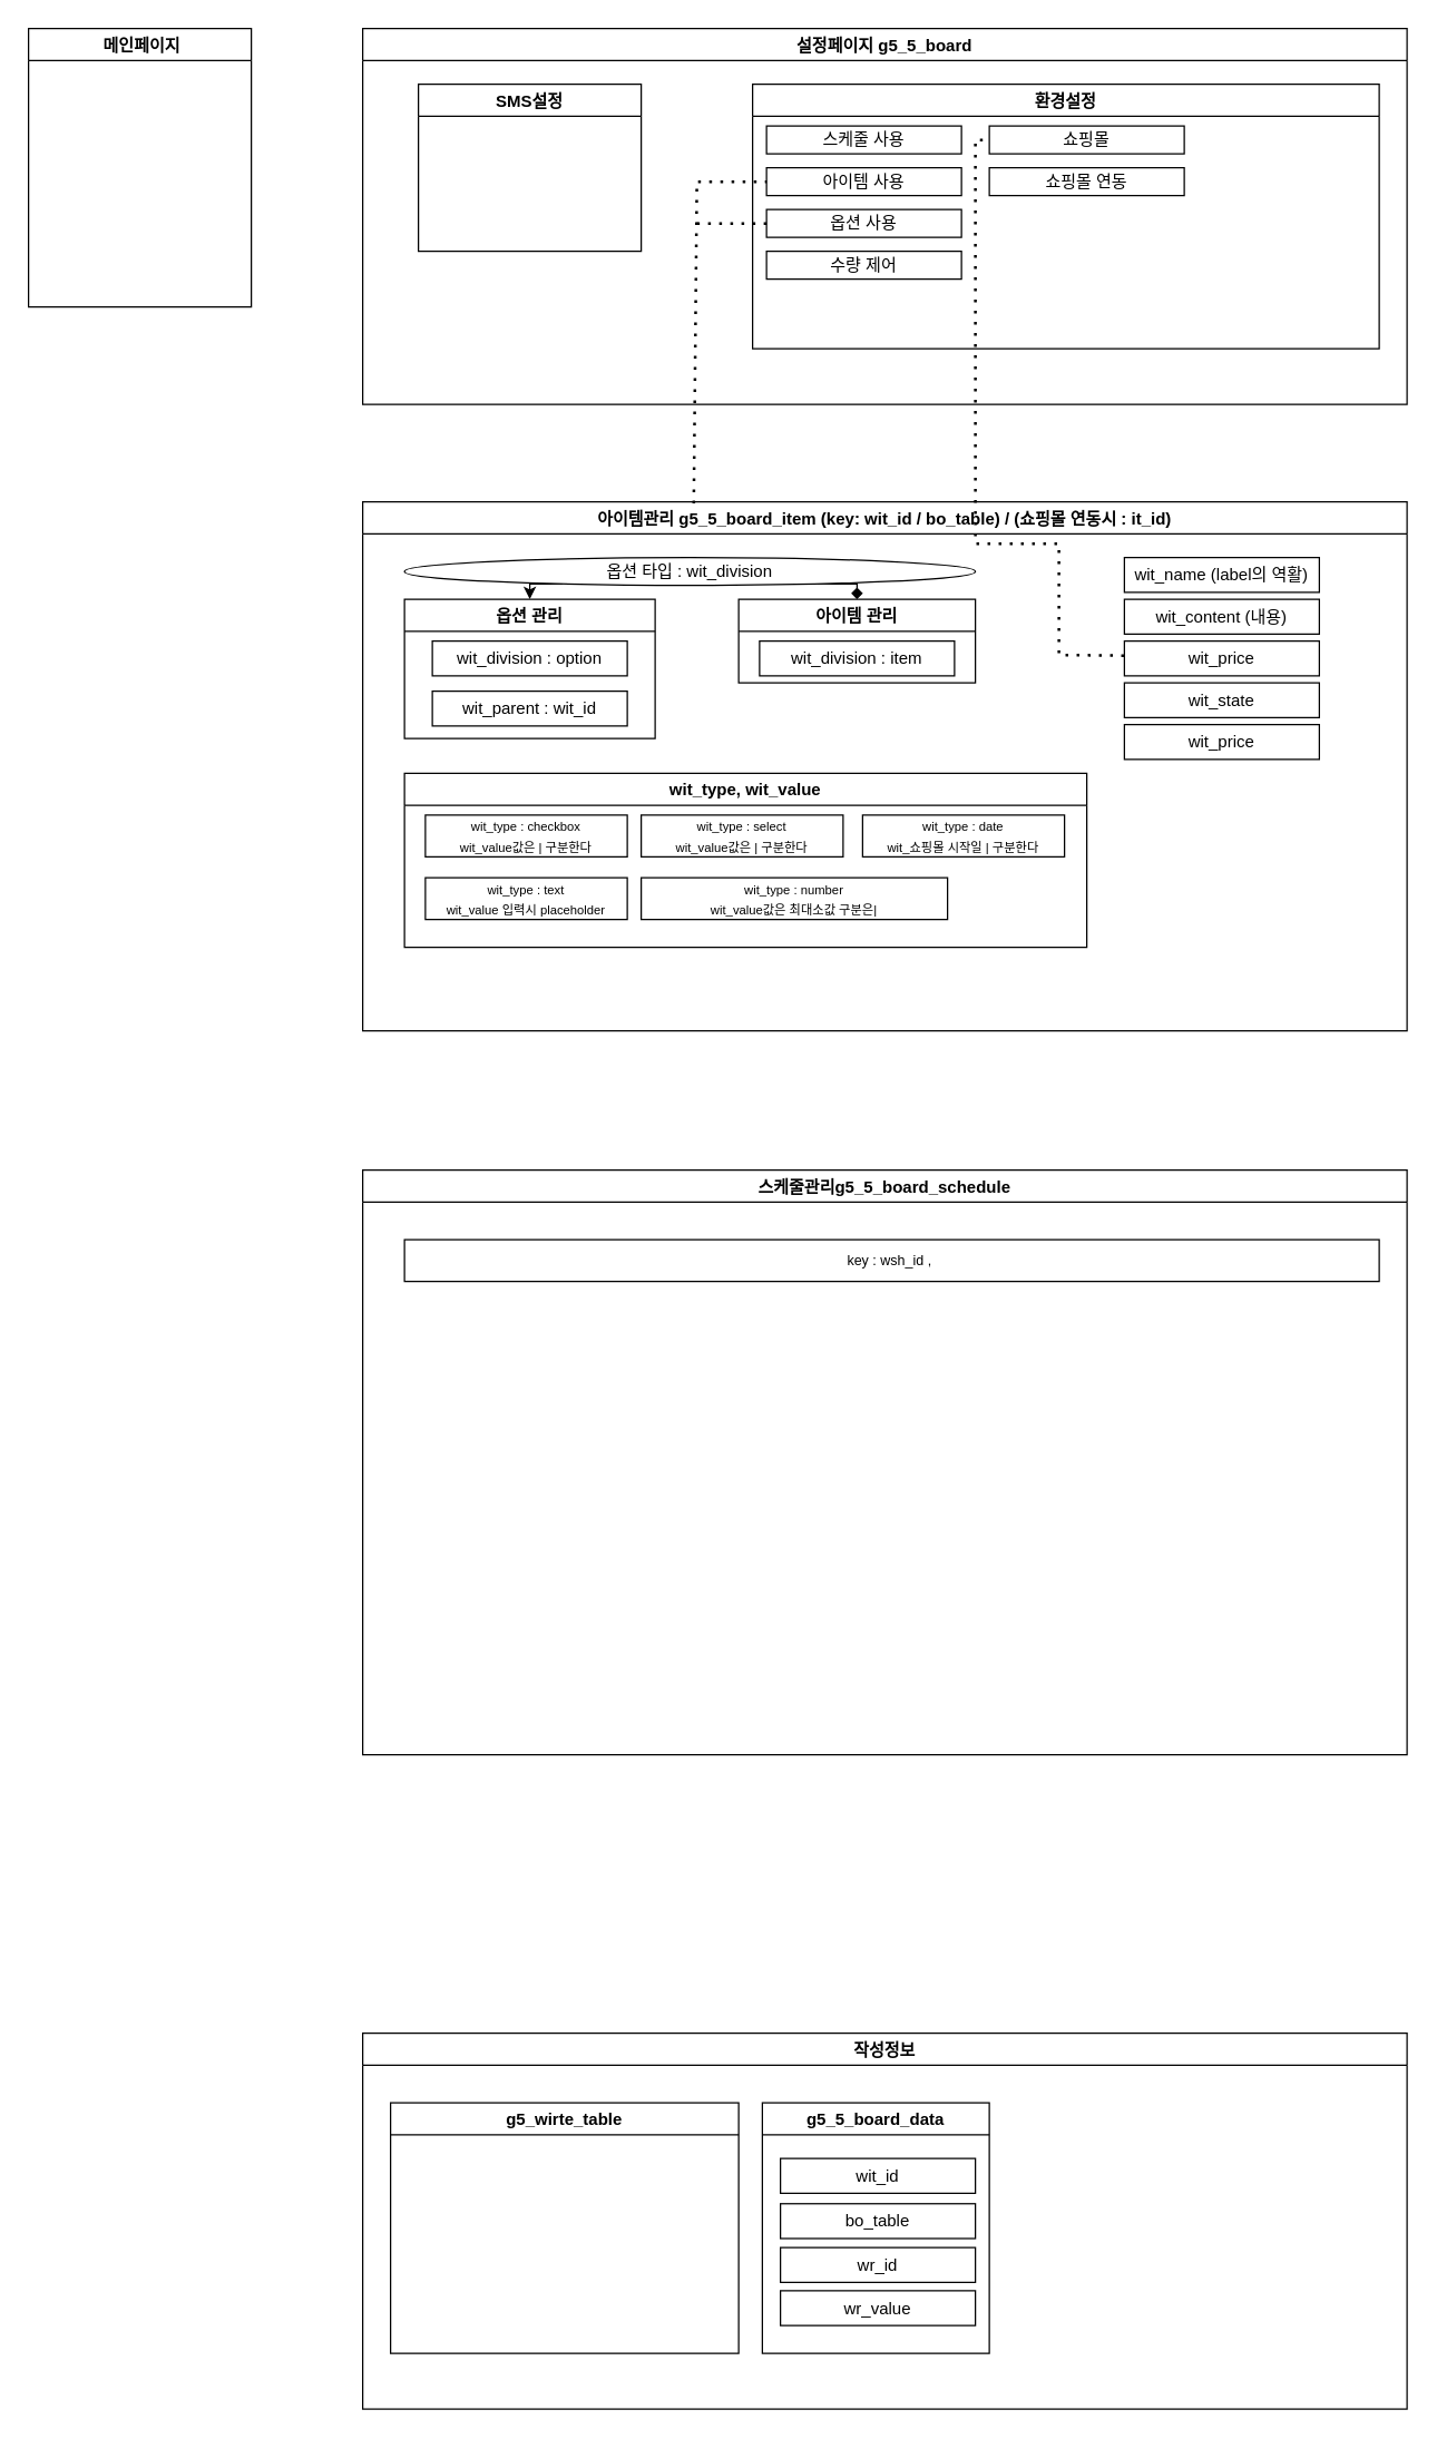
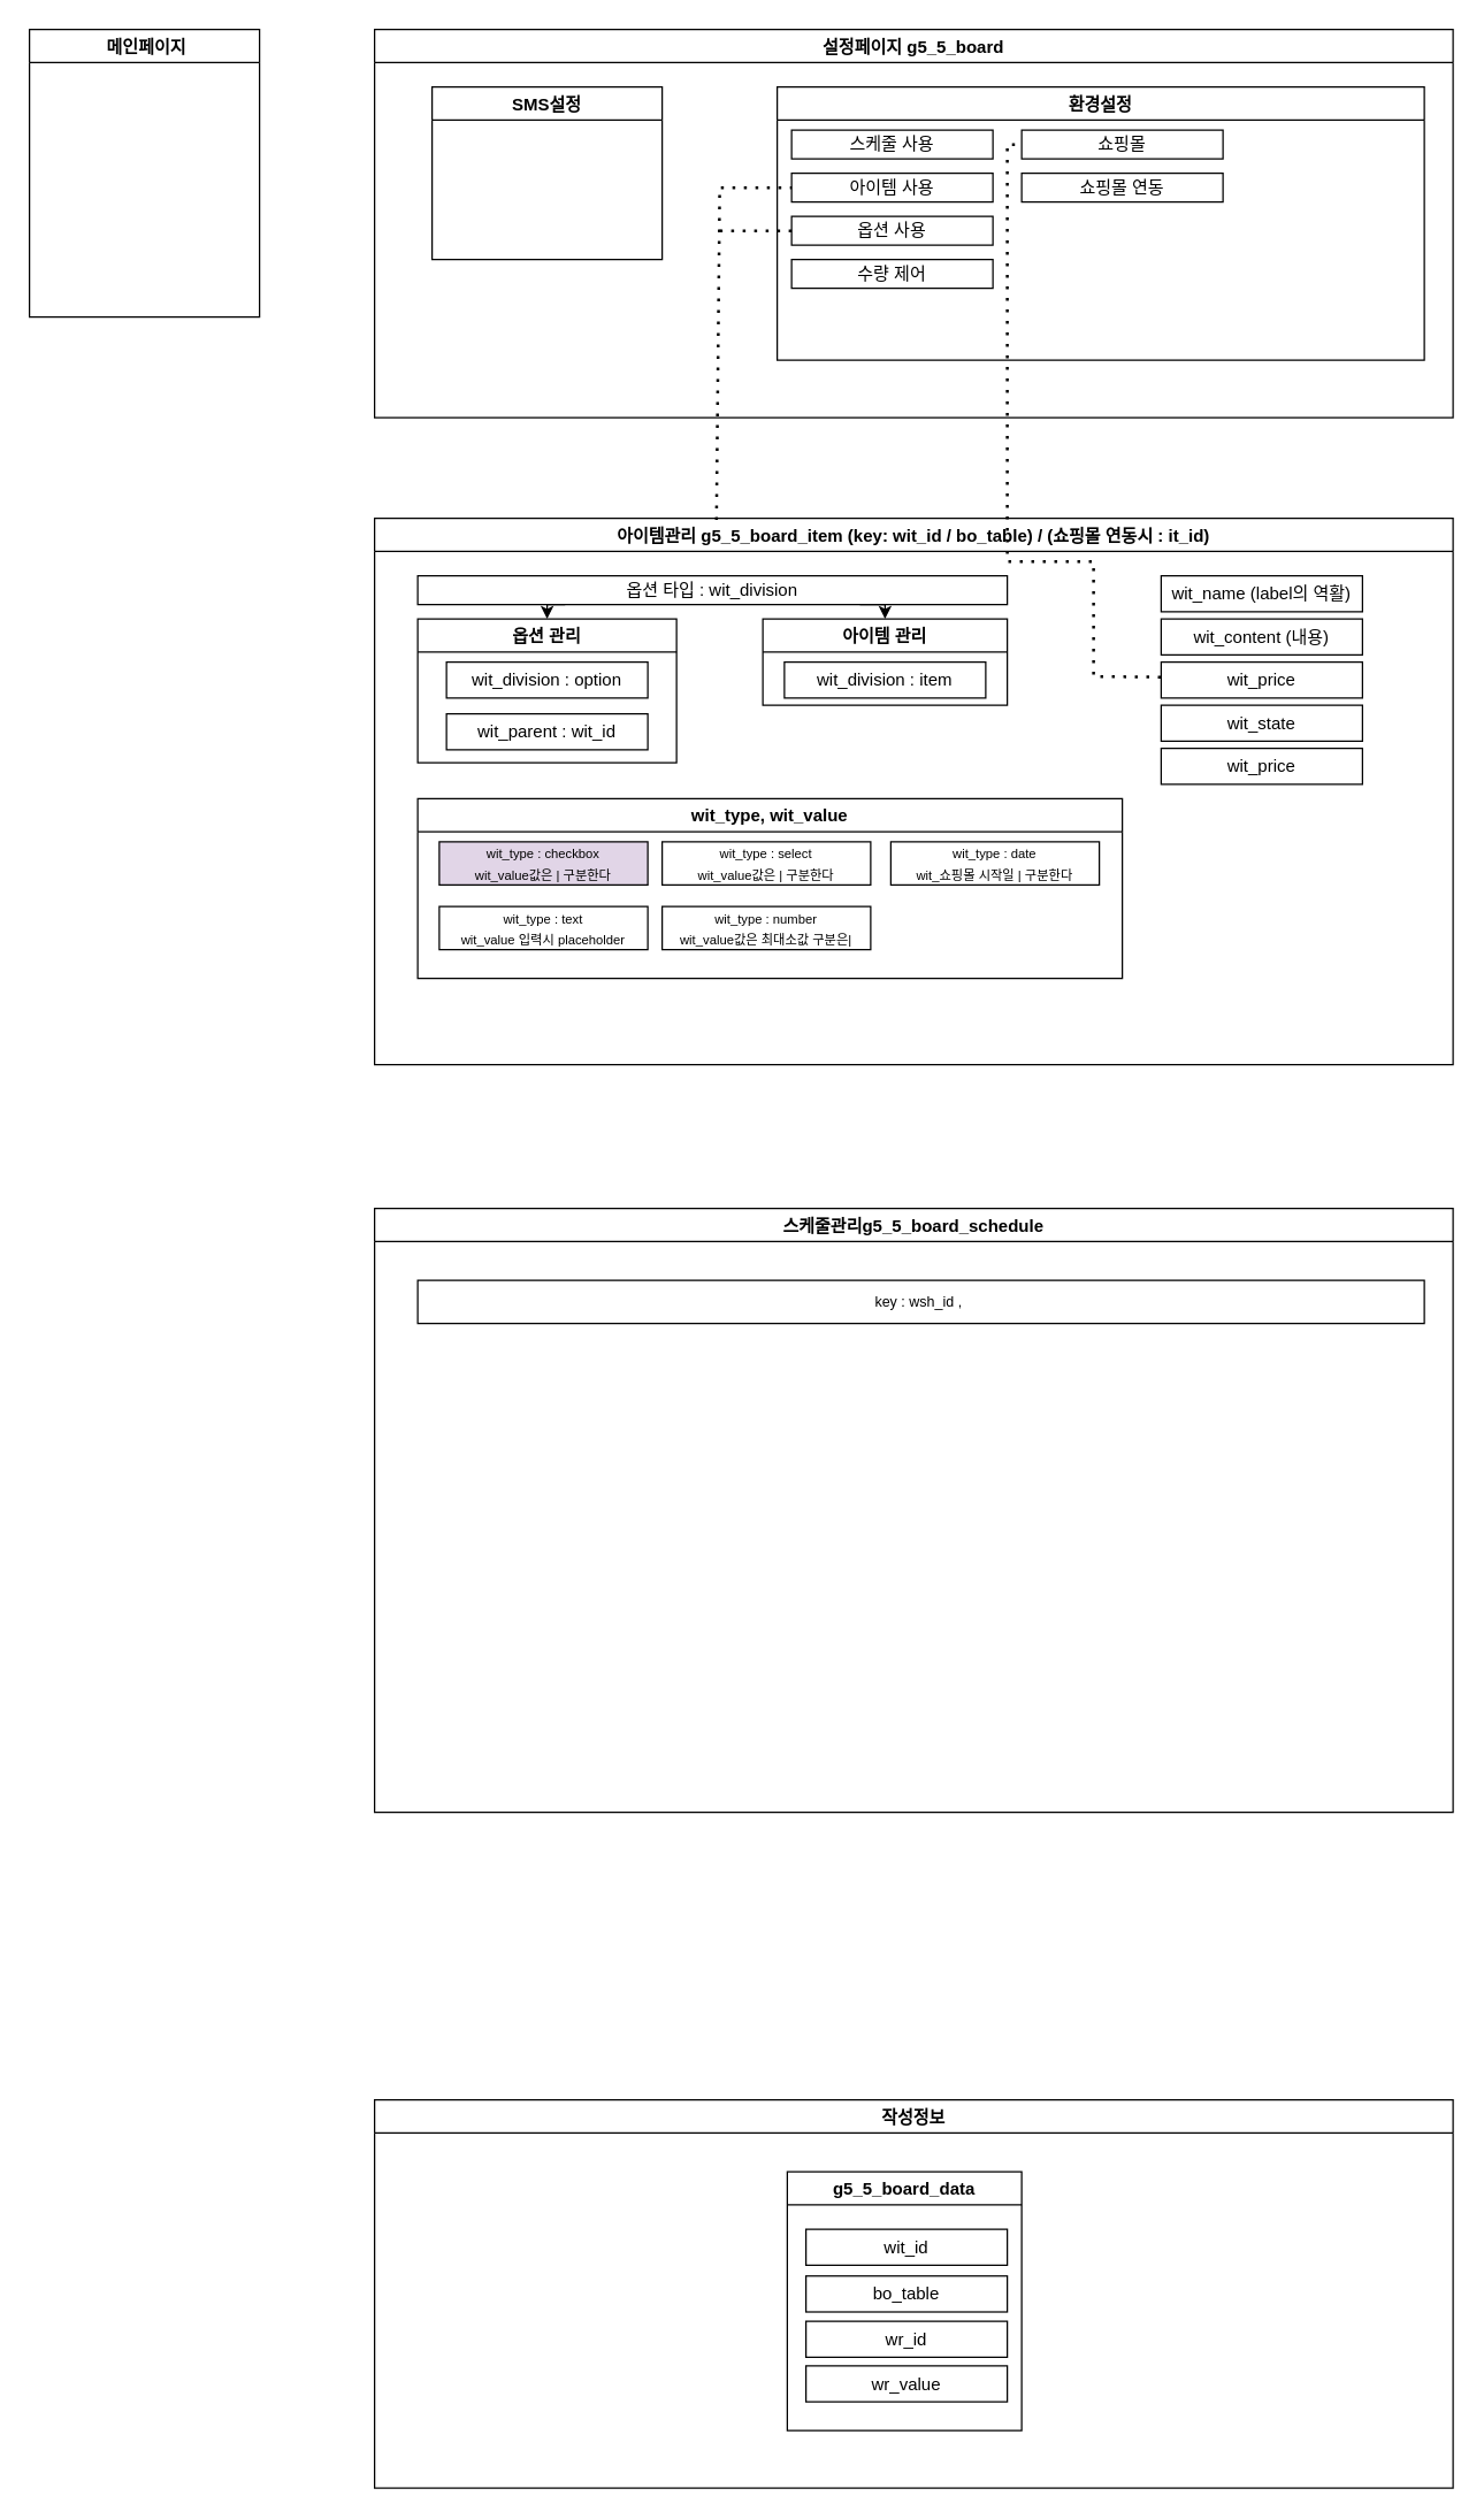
  <mxCell id="0" />
  <mxCell id="1" parent="0" />
  <mxCell id="2" value=" 메인페이지" style="swimlane;" parent="1" vertex="1"><mxGeometry x="20" y="20" width="160" height="200" as="geometry" /></mxCell>
  <mxCell id="3" value="설정페이지 g5_5_board" style="swimlane;" parent="1" vertex="1"><mxGeometry x="260" y="20" width="750" height="270" as="geometry" /></mxCell>
  <mxCell id="4" value="SMS설정" style="swimlane;" parent="3" vertex="1"><mxGeometry x="40" y="40" width="160" height="120" as="geometry" /></mxCell>
  <mxCell id="5" value="환경설정" style="swimlane;" parent="3" vertex="1"><mxGeometry x="280" y="40" width="450" height="190" as="geometry" /></mxCell>
  <mxCell id="6" value="스케줄 사용" style="rounded=0;whiteSpace=wrap;html=1;" parent="5" vertex="1"><mxGeometry x="10" y="30" width="140" height="20" as="geometry" /></mxCell>
  <mxCell id="7" value="아이템 사용" style="rounded=0;whiteSpace=wrap;html=1;" parent="5" vertex="1"><mxGeometry x="10" y="60" width="140" height="20" as="geometry" /></mxCell>
  <mxCell id="8" value="옵션 사용" style="rounded=0;whiteSpace=wrap;html=1;" parent="5" vertex="1"><mxGeometry x="10" y="90" width="140" height="20" as="geometry" /></mxCell>
  <mxCell id="9" value="수량 제어" style="rounded=0;whiteSpace=wrap;html=1;" parent="5" vertex="1"><mxGeometry x="10" y="120" width="140" height="20" as="geometry" /></mxCell>
  <mxCell id="10" value="쇼핑몰" style="rounded=0;whiteSpace=wrap;html=1;" vertex="1" parent="5"><mxGeometry x="170" y="30" width="140" height="20" as="geometry" /></mxCell>
  <mxCell id="11" value="쇼핑몰 연동" style="rounded=0;whiteSpace=wrap;html=1;" vertex="1" parent="5"><mxGeometry x="170" y="60" width="140" height="20" as="geometry" /></mxCell>
  <mxCell id="12" value="" style="endArrow=none;dashed=1;html=1;dashPattern=1 3;strokeWidth=2;rounded=0;entryX=0;entryY=0.5;entryDx=0;entryDy=0;" parent="3" target="8" edge="1"><mxGeometry width="50" height="50" relative="1" as="geometry"><mxPoint x="240" y="140" as="sourcePoint" /><mxPoint x="290" y="160" as="targetPoint" /></mxGeometry></mxCell>
  <mxCell id="13" value="아이템관리 g5_5_board_item (key: wit_id / bo_table) / (쇼핑몰 연동시 : it_id)" style="swimlane;startSize=23;" parent="1" vertex="1"><mxGeometry x="260" y="360" width="750" height="380" as="geometry" /></mxCell>
  <mxCell id="14" value="옵션 관리" style="swimlane;" parent="13" vertex="1"><mxGeometry x="30" y="70" width="180" height="100" as="geometry" /></mxCell>
  <mxCell id="15" value="wit_division&amp;nbsp;: option" style="rounded=0;whiteSpace=wrap;html=1;" vertex="1" parent="14"><mxGeometry x="20" y="30" width="140" height="25" as="geometry" /></mxCell>
  <mxCell id="16" value="wit_parent : wit_id" style="rounded=0;whiteSpace=wrap;html=1;" vertex="1" parent="14"><mxGeometry x="20" y="66" width="140" height="25" as="geometry" /></mxCell>
  <mxCell id="17" value="아이템 관리" style="swimlane;startSize=23;" parent="13" vertex="1"><mxGeometry x="270" y="70" width="170" height="60" as="geometry" /></mxCell>
  <mxCell id="18" value="wit_division&amp;nbsp;: item" style="rounded=0;whiteSpace=wrap;html=1;" vertex="1" parent="17"><mxGeometry x="15" y="30" width="140" height="25" as="geometry" /></mxCell>
  <mxCell id="19" style="edgeStyle=orthogonalEdgeStyle;rounded=0;orthogonalLoop=1;jettySize=auto;html=1;exitX=0.25;exitY=1;exitDx=0;exitDy=0;entryX=0.5;entryY=0;entryDx=0;entryDy=0;" edge="1" parent="13" source="21" target="14"><mxGeometry relative="1" as="geometry" /></mxCell>
- <mxCell id="20" style="edgeStyle=orthogonalEdgeStyle;rounded=0;orthogonalLoop=1;jettySize=auto;html=1;exitX=0.75;exitY=1;exitDx=0;exitDy=0;entryX=0.5;entryY=0;entryDx=0;entryDy=0;endArrow=diamond;" edge="1" parent="13" source="21" target="17"><mxGeometry relative="1" as="geometry" /></mxCell>
- <mxCell id="21" value="옵션 타입 : wit_division" style="ellipse;whiteSpace=wrap;html=1;" vertex="1" parent="13"><mxGeometry x="30" y="40" width="410" height="20" as="geometry" /></mxCell>
+ <mxCell id="20" style="edgeStyle=orthogonalEdgeStyle;rounded=0;orthogonalLoop=1;jettySize=auto;html=1;exitX=0.75;exitY=1;exitDx=0;exitDy=0;entryX=0.5;entryY=0;entryDx=0;entryDy=0;" edge="1" parent="13" source="21" target="17"><mxGeometry relative="1" as="geometry" /></mxCell>
+ <mxCell id="21" value="옵션 타입 : wit_division" style="rounded=0;whiteSpace=wrap;html=1;" vertex="1" parent="13"><mxGeometry x="30" y="40" width="410" height="20" as="geometry" /></mxCell>
  <mxCell id="22" value="wit_type, wit_value" style="swimlane;startSize=23;" vertex="1" parent="13"><mxGeometry x="30" y="195" width="490" height="125" as="geometry" /></mxCell>
- <mxCell id="23" value="&lt;font style=&quot;font-size: 9px;&quot;&gt;wit_type : checkbox&lt;br&gt;&lt;font style=&quot;font-size: 9px;&quot;&gt;wit_value값은 | 구분한다&lt;/font&gt;&lt;/font&gt;" style="rounded=0;whiteSpace=wrap;html=1;" vertex="1" parent="22"><mxGeometry x="15" y="30" width="145" height="30" as="geometry" /></mxCell>
+ <mxCell id="23" value="&lt;font style=&quot;font-size: 9px;&quot;&gt;wit_type : checkbox&lt;br&gt;&lt;font style=&quot;font-size: 9px;&quot;&gt;wit_value값은 | 구분한다&lt;/font&gt;&lt;/font&gt;" style="rounded=0;whiteSpace=wrap;html=1;fillColor=#e1d5e7;" vertex="1" parent="22"><mxGeometry x="15" y="30" width="145" height="30" as="geometry" /></mxCell>
  <mxCell id="24" value="&lt;font style=&quot;font-size: 9px;&quot;&gt;wit_type :&amp;nbsp;select&lt;br&gt;&lt;font style=&quot;font-size: 9px;&quot;&gt;wit_value값은 | 구분한다&lt;/font&gt;&lt;/font&gt;" style="rounded=0;whiteSpace=wrap;html=1;" vertex="1" parent="22"><mxGeometry x="170" y="30" width="145" height="30" as="geometry" /></mxCell>
  <mxCell id="25" value="&lt;font style=&quot;font-size: 9px;&quot;&gt;wit_type :&amp;nbsp;text&lt;br&gt;&lt;font style=&quot;font-size: 9px;&quot;&gt;wit_value 입력시 placeholder&lt;/font&gt;&lt;/font&gt;" style="rounded=0;whiteSpace=wrap;html=1;" vertex="1" parent="22"><mxGeometry x="15" y="75" width="145" height="30" as="geometry" /></mxCell>
- <mxCell id="26" value="&lt;font style=&quot;font-size: 9px;&quot;&gt;wit_type : number&lt;br style=&quot;font-size: 9px;&quot;&gt;&lt;font style=&quot;font-size: 9px;&quot;&gt;wit_value값은 최대소값 구분은|&lt;/font&gt;&lt;/font&gt;" style="rounded=0;whiteSpace=wrap;html=1;" vertex="1" parent="22"><mxGeometry x="170" y="75" width="220" height="30" as="geometry" /></mxCell>
+ <mxCell id="26" value="&lt;font style=&quot;font-size: 9px;&quot;&gt;wit_type : number&lt;br style=&quot;font-size: 9px;&quot;&gt;&lt;font style=&quot;font-size: 9px;&quot;&gt;wit_value값은 최대소값 구분은|&lt;/font&gt;&lt;/font&gt;" style="rounded=0;whiteSpace=wrap;html=1;" vertex="1" parent="22"><mxGeometry x="170" y="75" width="145" height="30" as="geometry" /></mxCell>
  <mxCell id="27" value="&lt;font style=&quot;font-size: 9px;&quot;&gt;wit_type : date&lt;br&gt;&lt;font style=&quot;font-size: 9px;&quot;&gt;wit_쇼핑몰 시작일 | 구분한다&lt;/font&gt;&lt;/font&gt;" style="rounded=0;whiteSpace=wrap;html=1;" vertex="1" parent="22"><mxGeometry x="329" y="30" width="145" height="30" as="geometry" /></mxCell>
  <mxCell id="28" value="wit_name (label의 역활)" style="rounded=0;whiteSpace=wrap;html=1;" vertex="1" parent="13"><mxGeometry x="547" y="40" width="140" height="25" as="geometry" /></mxCell>
  <mxCell id="29" value="wit_content (내용)" style="rounded=0;whiteSpace=wrap;html=1;" vertex="1" parent="13"><mxGeometry x="547" y="70" width="140" height="25" as="geometry" /></mxCell>
  <mxCell id="30" value="wit_state" style="rounded=0;whiteSpace=wrap;html=1;" vertex="1" parent="13"><mxGeometry x="547" y="130" width="140" height="25" as="geometry" /></mxCell>
  <mxCell id="31" value="wit_price" style="rounded=0;whiteSpace=wrap;html=1;" vertex="1" parent="13"><mxGeometry x="547" y="100" width="140" height="25" as="geometry" /></mxCell>
  <mxCell id="32" value="wit_price" style="rounded=0;whiteSpace=wrap;html=1;" vertex="1" parent="13"><mxGeometry x="547" y="160" width="140" height="25" as="geometry" /></mxCell>
  <mxCell id="33" value="스케줄관리g5_5_board_schedule" style="swimlane;" parent="1" vertex="1"><mxGeometry x="260" y="840" width="750" height="420" as="geometry"><mxRectangle x="280" y="390" width="220" height="23" as="alternateBounds" /></mxGeometry></mxCell>
  <mxCell id="34" value="&lt;span style=&quot;font-size: 10px;&quot;&gt;key : wsh_id ,&amp;nbsp;&lt;/span&gt;" style="rounded=0;whiteSpace=wrap;html=1;" vertex="1" parent="33"><mxGeometry x="30" y="50" width="700" height="30" as="geometry" /></mxCell>
  <mxCell id="35" value="" style="endArrow=none;dashed=1;html=1;dashPattern=1 3;strokeWidth=2;rounded=0;entryX=0;entryY=0.5;entryDx=0;entryDy=0;exitX=0.317;exitY=0.003;exitDx=0;exitDy=0;exitPerimeter=0;" parent="1" source="13" target="7" edge="1"><mxGeometry width="50" height="50" relative="1" as="geometry"><mxPoint x="570" y="320" as="sourcePoint" /><mxPoint x="620" y="270" as="targetPoint" /><Array as="points"><mxPoint x="500" y="130" /></Array></mxGeometry></mxCell>
  <mxCell id="36" value="작성정보" style="swimlane;" parent="1" vertex="1"><mxGeometry x="260" y="1460" width="750" height="270" as="geometry" /></mxCell>
- <mxCell id="37" value="g5_wirte_table" style="swimlane;" parent="36" vertex="1"><mxGeometry x="20" y="50" width="250" height="180" as="geometry" /></mxCell>
  <mxCell id="38" value="g5_5_board_data" style="swimlane;" vertex="1" parent="36"><mxGeometry x="287" y="50" width="163" height="180" as="geometry" /></mxCell>
  <mxCell id="39" value="wit_id" style="rounded=0;whiteSpace=wrap;html=1;" vertex="1" parent="38"><mxGeometry x="13" y="40" width="140" height="25" as="geometry" /></mxCell>
  <mxCell id="40" value="bo_table" style="rounded=0;whiteSpace=wrap;html=1;" vertex="1" parent="38"><mxGeometry x="13" y="72.5" width="140" height="25" as="geometry" /></mxCell>
  <mxCell id="41" value="wr_id" style="rounded=0;whiteSpace=wrap;html=1;" vertex="1" parent="38"><mxGeometry x="13" y="104" width="140" height="25" as="geometry" /></mxCell>
  <mxCell id="42" value="wr_value" style="rounded=0;whiteSpace=wrap;html=1;" vertex="1" parent="38"><mxGeometry x="13" y="135" width="140" height="25" as="geometry" /></mxCell>
  <mxCell id="43" value="" style="endArrow=none;dashed=1;html=1;dashPattern=1 3;strokeWidth=2;rounded=0;fontSize=9;entryX=0;entryY=0.5;entryDx=0;entryDy=0;exitX=-0.002;exitY=0.418;exitDx=0;exitDy=0;exitPerimeter=0;" edge="1" parent="1" source="31" target="10"><mxGeometry width="50" height="50" relative="1" as="geometry"><mxPoint x="810" y="410" as="sourcePoint" /><mxPoint x="860" y="360" as="targetPoint" /><Array as="points"><mxPoint x="760" y="470" /><mxPoint x="760" y="390" /><mxPoint x="700" y="390" /><mxPoint x="700" y="100" /></Array></mxGeometry></mxCell>
